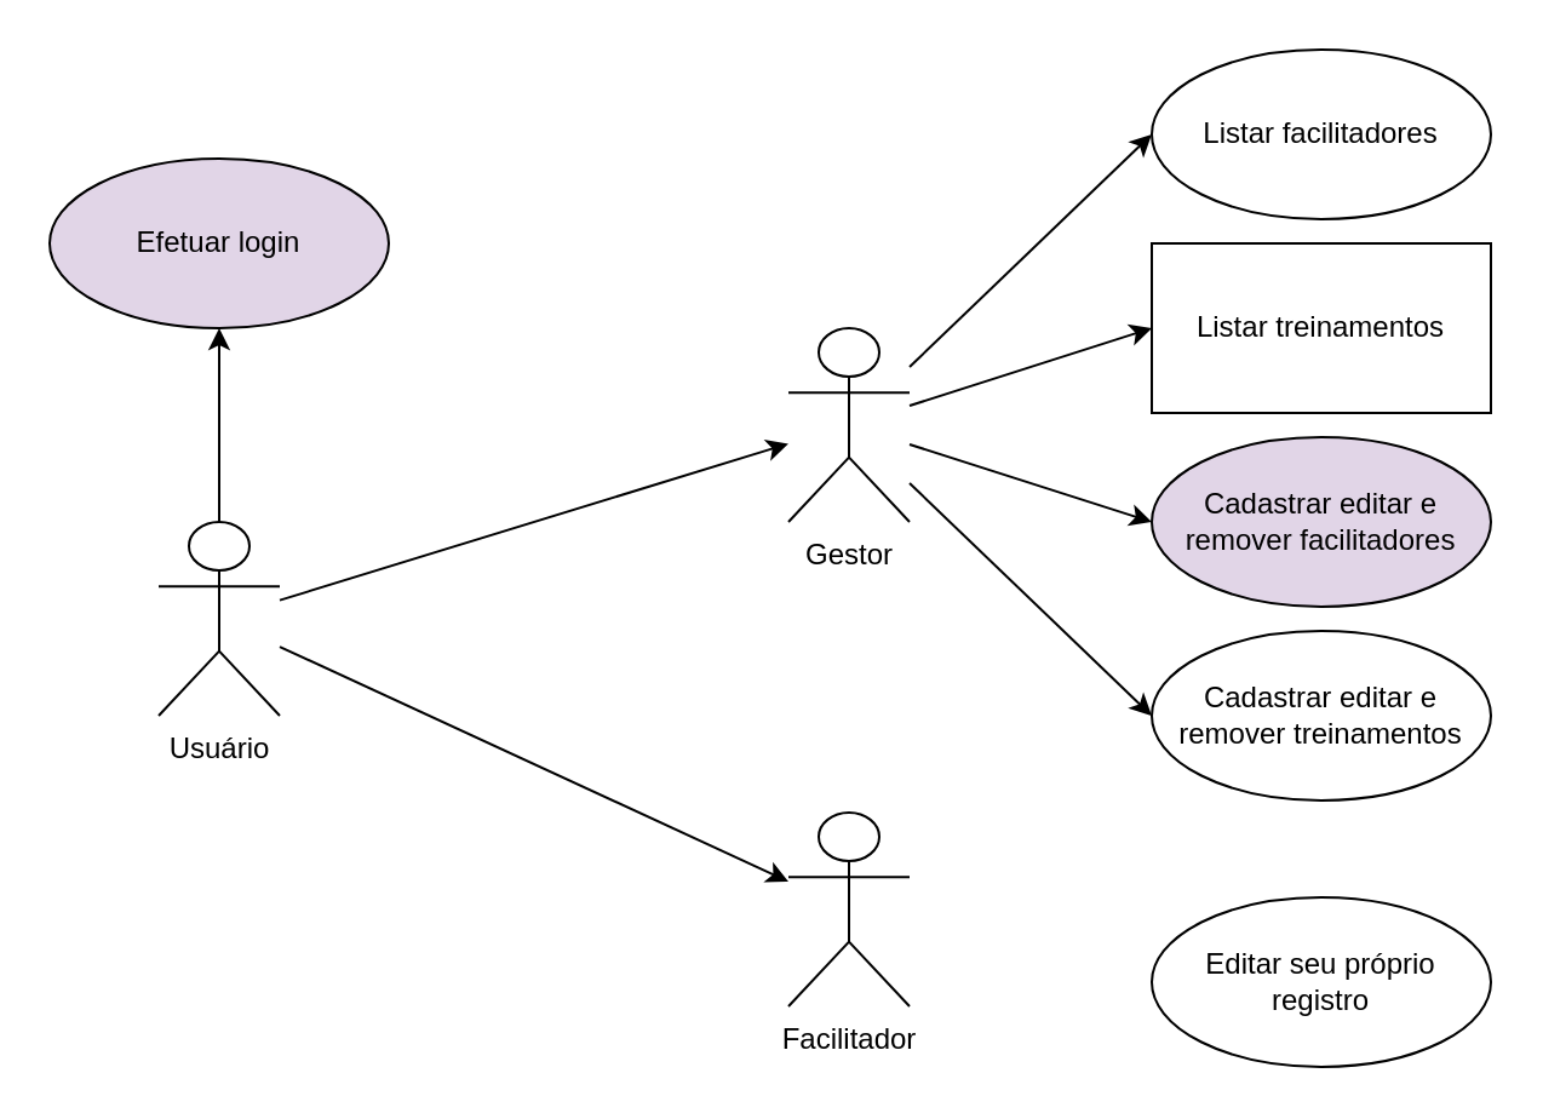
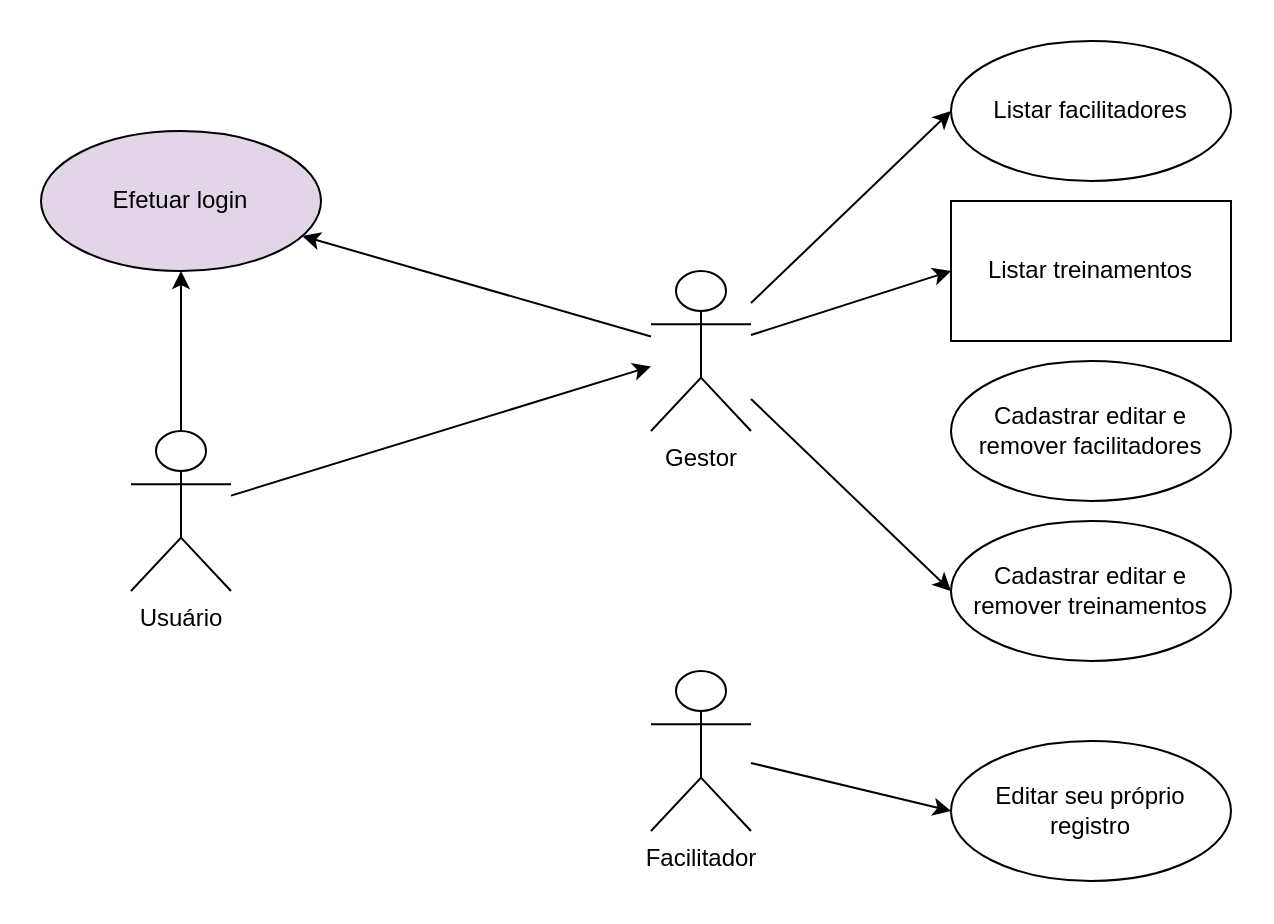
  <mxCell id="0" />
  <mxCell id="1" parent="0" />
  <mxCell id="2" style="edgeStyle=none;html=1;entryX=0;entryY=0.5;entryDx=0;entryDy=0;" edge="1" parent="1" source="6" target="9"><mxGeometry relative="1" as="geometry" /></mxCell>
  <mxCell id="3" style="edgeStyle=none;html=1;entryX=0;entryY=0.5;entryDx=0;entryDy=0;" edge="1" parent="1" source="6" target="10"><mxGeometry relative="1" as="geometry" /></mxCell>
- <mxCell id="4" style="edgeStyle=none;html=1;entryX=0;entryY=0.5;entryDx=0;entryDy=0;" edge="1" parent="1" source="6" target="11"><mxGeometry relative="1" as="geometry" /></mxCell>
+ <mxCell id="4" style="edgeStyle=none;html=1;" edge="1" parent="1" source="6" target="17"><mxGeometry relative="1" as="geometry" /></mxCell>
  <mxCell id="5" style="edgeStyle=none;html=1;entryX=0;entryY=0.5;entryDx=0;entryDy=0;" edge="1" parent="1" source="6" target="12"><mxGeometry relative="1" as="geometry" /></mxCell>
  <mxCell id="6" value="Gestor" style="shape=umlActor;verticalLabelPosition=bottom;verticalAlign=top;html=1;" vertex="1" parent="1"><mxGeometry x="325" y="135" width="50" height="80" as="geometry" /></mxCell>
+ <mxCell id="7" style="edgeStyle=none;html=1;entryX=0;entryY=0.5;entryDx=0;entryDy=0;" edge="1" parent="1" source="8" target="18"><mxGeometry relative="1" as="geometry" /></mxCell>
  <mxCell id="8" value="Facilitador" style="shape=umlActor;verticalLabelPosition=bottom;verticalAlign=top;html=1;" vertex="1" parent="1"><mxGeometry x="325" y="335" width="50" height="80" as="geometry" /></mxCell>
  <mxCell id="9" value="Listar facilitadores" style="ellipse;whiteSpace=wrap;html=1;" vertex="1" parent="1"><mxGeometry x="475" y="20" width="140" height="70" as="geometry" /></mxCell>
  <mxCell id="10" value="Listar treinamentos" style="whiteSpace=wrap;html=1;rounded=0;" vertex="1" parent="1"><mxGeometry x="475" y="100" width="140" height="70" as="geometry" /></mxCell>
- <mxCell id="11" value="Cadastrar editar e remover facilitadores" style="ellipse;whiteSpace=wrap;html=1;fillColor=#e1d5e7;" vertex="1" parent="1"><mxGeometry x="475" y="180" width="140" height="70" as="geometry" /></mxCell>
+ <mxCell id="11" value="Cadastrar editar e remover facilitadores" style="ellipse;whiteSpace=wrap;html=1;" vertex="1" parent="1"><mxGeometry x="475" y="180" width="140" height="70" as="geometry" /></mxCell>
  <mxCell id="12" value="Cadastrar editar e remover treinamentos" style="ellipse;whiteSpace=wrap;html=1;" vertex="1" parent="1"><mxGeometry x="475" y="260" width="140" height="70" as="geometry" /></mxCell>
  <mxCell id="13" style="edgeStyle=none;html=1;" edge="1" parent="1" source="16" target="6"><mxGeometry relative="1" as="geometry" /></mxCell>
- <mxCell id="14" style="edgeStyle=none;html=1;" edge="1" parent="1" source="16" target="8"><mxGeometry relative="1" as="geometry" /></mxCell>
  <mxCell id="15" style="edgeStyle=none;html=1;entryX=0.5;entryY=1;entryDx=0;entryDy=0;" edge="1" parent="1" source="16" target="17"><mxGeometry relative="1" as="geometry" /></mxCell>
  <mxCell id="16" value="Usuário" style="shape=umlActor;verticalLabelPosition=bottom;verticalAlign=top;html=1;" vertex="1" parent="1"><mxGeometry x="65" y="215" width="50" height="80" as="geometry" /></mxCell>
  <mxCell id="17" value="Efetuar login" style="ellipse;whiteSpace=wrap;html=1;fillColor=#e1d5e7;" vertex="1" parent="1"><mxGeometry x="20" y="65" width="140" height="70" as="geometry" /></mxCell>
  <mxCell id="18" value="Editar seu próprio registro" style="ellipse;whiteSpace=wrap;html=1;" vertex="1" parent="1"><mxGeometry x="475" y="370" width="140" height="70" as="geometry" /></mxCell>
